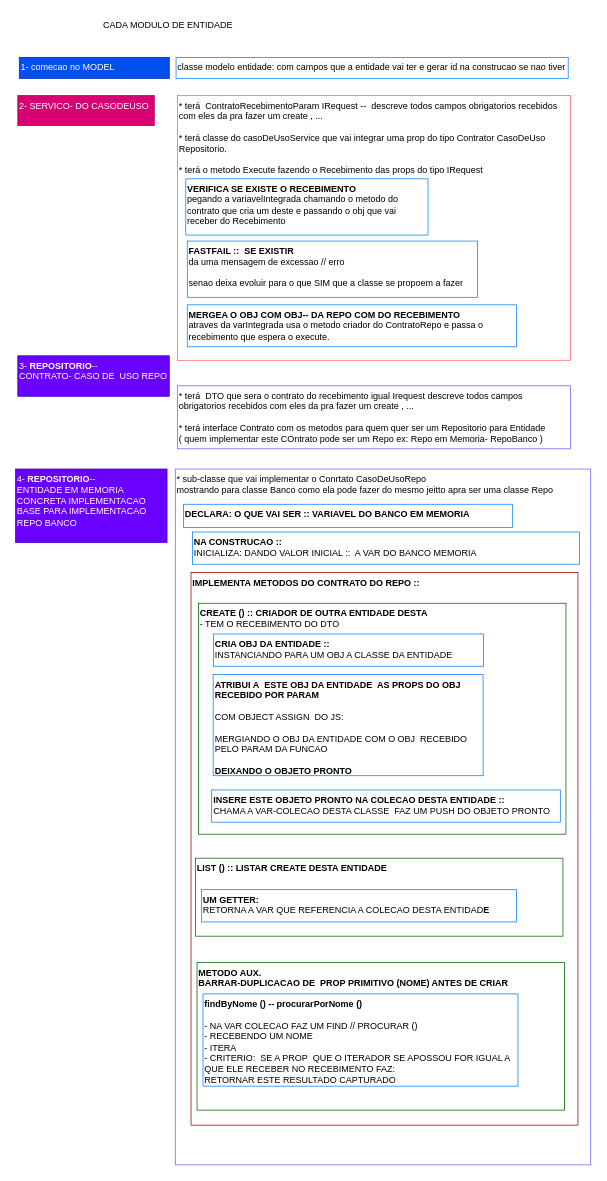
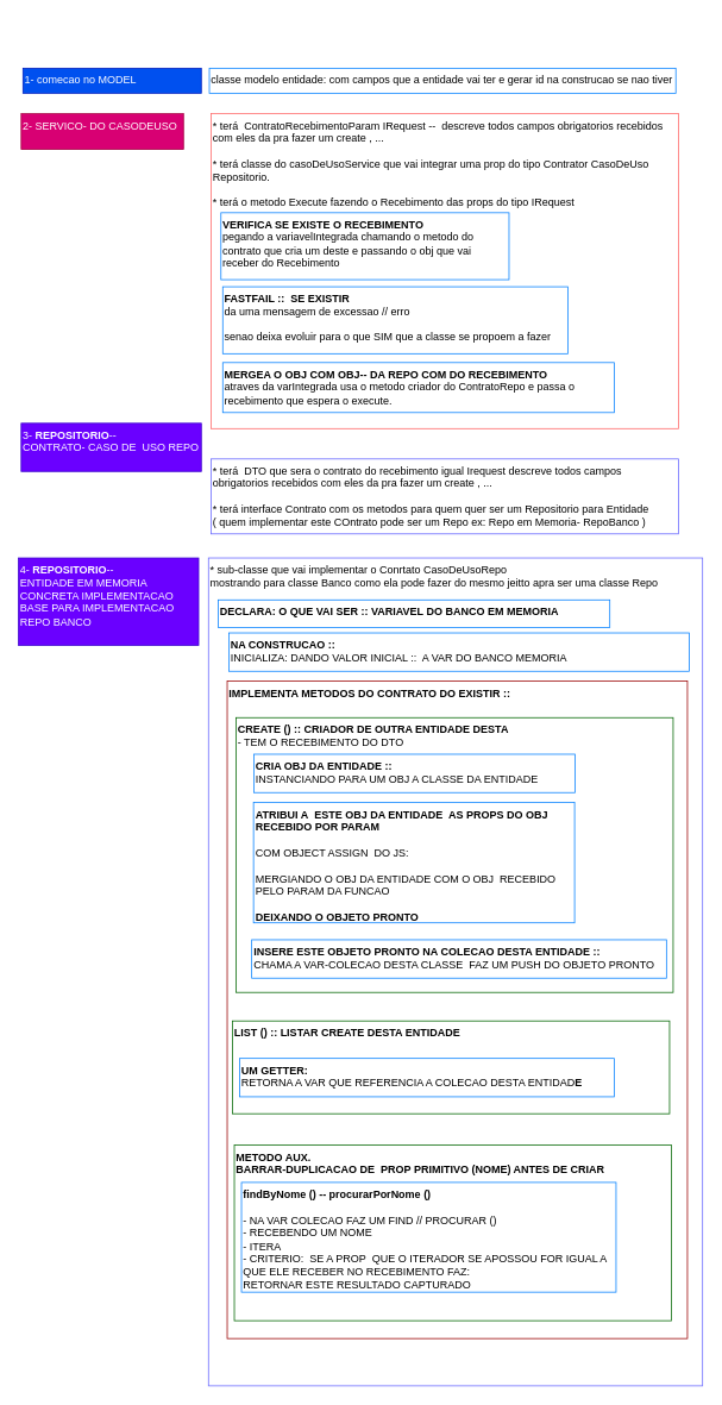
  <mxCell id="0" />
  <mxCell id="1" parent="0" />
  <mxCell id="2" value="1- comecao no MODEL" style="text;whiteSpace=wrap;html=1;strokeColor=#001DBC;fillColor=#0050ef;fontColor=#ffffff;" parent="1" vertex="1"><mxGeometry x="25" y="76" width="200" height="28" as="geometry" /></mxCell>
- <mxCell id="3" value="CADA MODULO DE ENTIDADE" style="text;whiteSpace=wrap;html=1;" parent="1" vertex="1"><mxGeometry x="135" y="20" width="191" height="28" as="geometry" /></mxCell>
  <mxCell id="4" value="classe modelo entidade: com campos que a entidade vai ter e gerar id na construcao se nao tiver" style="text;whiteSpace=wrap;html=1;strokeColor=#007FFF;" parent="1" vertex="1"><mxGeometry x="234" y="76" width="523" height="28" as="geometry" /></mxCell>
  <mxCell id="5" value="2- SERVICO- DO CASODEUSO" style="text;whiteSpace=wrap;html=1;strokeColor=#A50040;fillColor=#d80073;fontColor=#ffffff;" parent="1" vertex="1"><mxGeometry x="23" y="127" width="182" height="40" as="geometry" /></mxCell>
  <mxCell id="6" value="* terá&amp;nbsp; ContratoRecebimentoParam IRequest --&amp;nbsp;&amp;nbsp;descreve todos campos obrigatorios recebidos com eles da pra fazer um create , ...&lt;br&gt;&lt;br&gt;* terá classe do casoDeUsoService que vai integrar uma prop do tipo Contrator CasoDeUso Repositorio.&lt;br&gt;&lt;br&gt;* terá o metodo Execute fazendo o Recebimento das props do tipo IRequest" style="text;whiteSpace=wrap;html=1;strokeColor=#FF6666;" parent="1" vertex="1"><mxGeometry x="236" y="127" width="524" height="353" as="geometry" /></mxCell>
  <mxCell id="7" value="&lt;b&gt;VERIFICA SE EXISTE O RECEBIMENTO&lt;/b&gt;&lt;br&gt;pegando a variavelIntegrada chamando o metodo do contrato que cria um deste e passando o obj que vai receber do Recebimento" style="text;whiteSpace=wrap;html=1;strokeColor=#007FFF;" parent="1" vertex="1"><mxGeometry x="247" y="238" width="323" height="75" as="geometry" /></mxCell>
  <mxCell id="8" value="&lt;b&gt;FASTFAIL ::&amp;nbsp; SE EXISTIR&amp;nbsp;&lt;/b&gt;&lt;br&gt;da uma mensagem de excessao // erro&lt;br&gt;&lt;br&gt;senao deixa evoluir para o que SIM que a classe se propoem a fazer" style="text;whiteSpace=wrap;html=1;strokeColor=#007FFF;" parent="1" vertex="1"><mxGeometry x="249" y="321" width="387" height="75" as="geometry" /></mxCell>
  <mxCell id="9" value="&lt;b&gt;MERGEA O OBJ COM OBJ-- DA REPO COM DO RECEBIMENTO&lt;/b&gt;&lt;br&gt;atraves da varIntegrada usa o metodo criador do ContratoRepo e passa o recebimento que espera o execute." style="text;whiteSpace=wrap;html=1;strokeColor=#007FFF;" parent="1" vertex="1"><mxGeometry x="249" y="406" width="439" height="56" as="geometry" /></mxCell>
  <mxCell id="10" value="3- &lt;b&gt;REPOSITORIO&lt;/b&gt;--&lt;br&gt;CONTRATO- CASO DE&amp;nbsp; USO REPO" style="text;whiteSpace=wrap;html=1;strokeColor=#3700CC;fillColor=#6a00ff;fontColor=#ffffff;" parent="1" vertex="1"><mxGeometry x="23" y="474" width="202" height="54" as="geometry" /></mxCell>
  <mxCell id="11" value="* terá&amp;nbsp; DTO que sera o contrato do recebimento igual Irequest descreve todos campos obrigatorios recebidos com eles da pra fazer um create , ...&lt;br&gt;&lt;br&gt;* terá interface Contrato com os metodos para quem quer ser um Repositorio para Entidade&lt;br&gt;( quem implementar este COntrato pode ser um Repo ex: Repo em Memoria- RepoBanco )&amp;nbsp;" style="text;whiteSpace=wrap;html=1;strokeColor=#6666FF;" parent="1" vertex="1"><mxGeometry x="236" y="514" width="524" height="84" as="geometry" /></mxCell>
  <mxCell id="12" value="4- &lt;b&gt;REPOSITORIO&lt;/b&gt;--&lt;br&gt;ENTIDADE EM MEMORIA&lt;br&gt;CONCRETA IMPLEMENTACAO&lt;br&gt;BASE PARA IMPLEMENTACAO&lt;br&gt;REPO BANCO" style="text;whiteSpace=wrap;html=1;strokeColor=#3700CC;fillColor=#6a00ff;fontColor=#ffffff;" parent="1" vertex="1"><mxGeometry x="20" y="625" width="202" height="98" as="geometry" /></mxCell>
  <mxCell id="13" value="* sub-classe que vai implementar o Conrtato CasoDeUsoRepo&amp;nbsp;&lt;br&gt;mostrando para classe Banco como ela pode fazer do mesmo jeitto apra ser uma classe Repo&lt;br&gt;&lt;br&gt;&lt;br&gt;&lt;br&gt;" style="text;whiteSpace=wrap;html=1;strokeColor=#6666FF;" parent="1" vertex="1"><mxGeometry x="233" y="625" width="554" height="928" as="geometry" /></mxCell>
  <mxCell id="14" value="&lt;b&gt;DECLARA: O QUE VAI SER :: VARIAVEL DO BANCO EM MEMORIA&lt;br&gt;&lt;/b&gt;" style="text;whiteSpace=wrap;html=1;strokeColor=#007FFF;" parent="1" vertex="1"><mxGeometry x="244" y="672" width="439" height="31" as="geometry" /></mxCell>
  <mxCell id="15" value="&lt;b&gt;NA CONSTRUCAO :: &lt;/b&gt;&lt;br&gt;INICIALIZA: DANDO VALOR INICIAL ::&amp;nbsp; A VAR DO BANCO MEMORIA" style="text;whiteSpace=wrap;html=1;strokeColor=#007FFF;" parent="1" vertex="1"><mxGeometry x="256" y="709" width="516" height="43" as="geometry" /></mxCell>
- <mxCell id="16" value="&lt;b&gt;IMPLEMENTA METODOS DO CONTRATO DO REPO ::&lt;/b&gt;" style="text;whiteSpace=wrap;html=1;strokeColor=#990000;" parent="1" vertex="1"><mxGeometry x="254" y="763" width="516" height="737" as="geometry" /></mxCell>
+ <mxCell id="16" value="&lt;b&gt;IMPLEMENTA METODOS DO CONTRATO DO EXISTIR ::&lt;/b&gt;" style="text;whiteSpace=wrap;html=1;strokeColor=#990000;" parent="1" vertex="1"><mxGeometry x="254" y="763" width="516" height="737" as="geometry" /></mxCell>
  <mxCell id="17" value="&lt;b&gt;CREATE () :: CRIADOR DE OUTRA ENTIDADE DESTA&lt;br&gt;&lt;/b&gt;- TEM O RECEBIMENTO DO DTO" style="text;whiteSpace=wrap;html=1;strokeColor=#006600;" parent="1" vertex="1"><mxGeometry x="264" y="804" width="490" height="308" as="geometry" /></mxCell>
  <mxCell id="18" value="&lt;b&gt;CRIA OBJ DA ENTIDADE :: &lt;/b&gt;&lt;br&gt;INSTANCIANDO PARA UM OBJ A CLASSE DA ENTIDADE" style="text;whiteSpace=wrap;html=1;strokeColor=#007FFF;" parent="1" vertex="1"><mxGeometry x="284" y="845" width="360" height="43" as="geometry" /></mxCell>
  <mxCell id="19" value="&lt;b&gt;ATRIBUI A&amp;nbsp; ESTE OBJ DA ENTIDADE&amp;nbsp; AS PROPS DO OBJ RECEBIDO POR PARAM&amp;nbsp;&lt;br&gt;&lt;/b&gt;&lt;br&gt;COM OBJECT ASSIGN&amp;nbsp; DO JS:&lt;br&gt;&lt;br&gt;MERGIANDO O OBJ DA ENTIDADE COM O OBJ&amp;nbsp; RECEBIDO PELO PARAM DA FUNCAO&lt;br&gt;&lt;br&gt;&lt;b&gt;DEIXANDO O OBJETO PRONTO&lt;/b&gt;" style="text;whiteSpace=wrap;html=1;strokeColor=#007FFF;" parent="1" vertex="1"><mxGeometry x="283.5" y="899" width="360" height="135" as="geometry" /></mxCell>
  <mxCell id="20" value="&lt;b&gt;INSERE ESTE OBJETO PRONTO NA COLECAO DESTA ENTIDADE :: &lt;/b&gt;&lt;br&gt;CHAMA A VAR-COLECAO DESTA CLASSE&amp;nbsp; FAZ UM PUSH DO OBJETO PRONTO&amp;nbsp;" style="text;whiteSpace=wrap;html=1;strokeColor=#007FFF;" parent="1" vertex="1"><mxGeometry x="281.5" y="1053" width="465" height="43" as="geometry" /></mxCell>
  <mxCell id="21" value="&lt;b&gt;LIST () :: LISTAR CREATE DESTA ENTIDADE&lt;/b&gt;" style="text;whiteSpace=wrap;html=1;strokeColor=#006600;" parent="1" vertex="1"><mxGeometry x="260" y="1144" width="490" height="104" as="geometry" /></mxCell>
  <mxCell id="22" value="&lt;b&gt;UM GETTER:&lt;/b&gt;&lt;br&gt;RETORNA A VAR QUE REFERENCIA A COLECAO DESTA ENTIDAD&lt;b&gt;E&lt;/b&gt;" style="text;whiteSpace=wrap;html=1;strokeColor=#007FFF;" parent="1" vertex="1"><mxGeometry x="268" y="1186" width="420" height="43" as="geometry" /></mxCell>
  <mxCell id="23" value="&lt;b&gt;METODO AUX.&amp;nbsp;&lt;br&gt;BARRAR-DUPLICACAO DE&amp;nbsp; PROP PRIMITIVO (NOME) ANTES DE CRIAR&lt;br&gt;&lt;/b&gt;" style="text;whiteSpace=wrap;html=1;strokeColor=#006600;" parent="1" vertex="1"><mxGeometry x="262" y="1283" width="490" height="197" as="geometry" /></mxCell>
  <mxCell id="24" value="&lt;b&gt;findByNome () -- procurarPorNome ()&lt;br&gt;&lt;/b&gt;&lt;br&gt;- NA VAR COLECAO FAZ UM FIND // PROCURAR ()&lt;br&gt;- RECEBENDO UM NOME&lt;br&gt;- ITERA&amp;nbsp;&lt;br&gt;- CRITERIO:&amp;nbsp; SE A PROP&amp;nbsp; QUE O ITERADOR SE APOSSOU FOR IGUAL A QUE ELE RECEBER NO RECEBIMENTO FAZ:&lt;br&gt;RETORNAR ESTE RESULTADO CAPTURADO&lt;br&gt;&lt;br&gt;" style="text;whiteSpace=wrap;html=1;strokeColor=#007FFF;" parent="1" vertex="1"><mxGeometry x="270" y="1325" width="420" height="123" as="geometry" /></mxCell>
